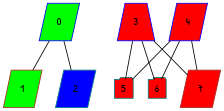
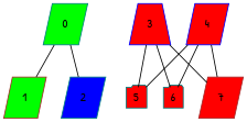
  graph {
    splines=false
    fontname="Patrick Hand"
    node [fillcolor=red shape=parallelogram style=filled color=teal fontname="Patrick Hand"]
    edge [fontname="Patrick Hand"]
-   0 [fillcolor=green height=0.3 width=0.3 color=blue]
+   0 [fillcolor=green height=0.3 width=0.3]
    1 [fillcolor=green height=0.3 width=0.3 color=brown]
    2 [fillcolor=blue height=0.3 width=0.3]
    3 [height=0.3 shape=trapezium width=0.3 color=blue]
    5 [height=0.3 shape=folder width=0.3]
    6 [height=0.3 shape=folder width=0.3]
    7 [height=0.3 width=0.3 color=brown]
    4 [height=0.3 width=0.3 color=blue]
    0 -- 1
    0 -- 2
    3 -- 5
    3 -- 6
    3 -- 7
    4 -- 5
    4 -- 6
    4 -- 7
  }
